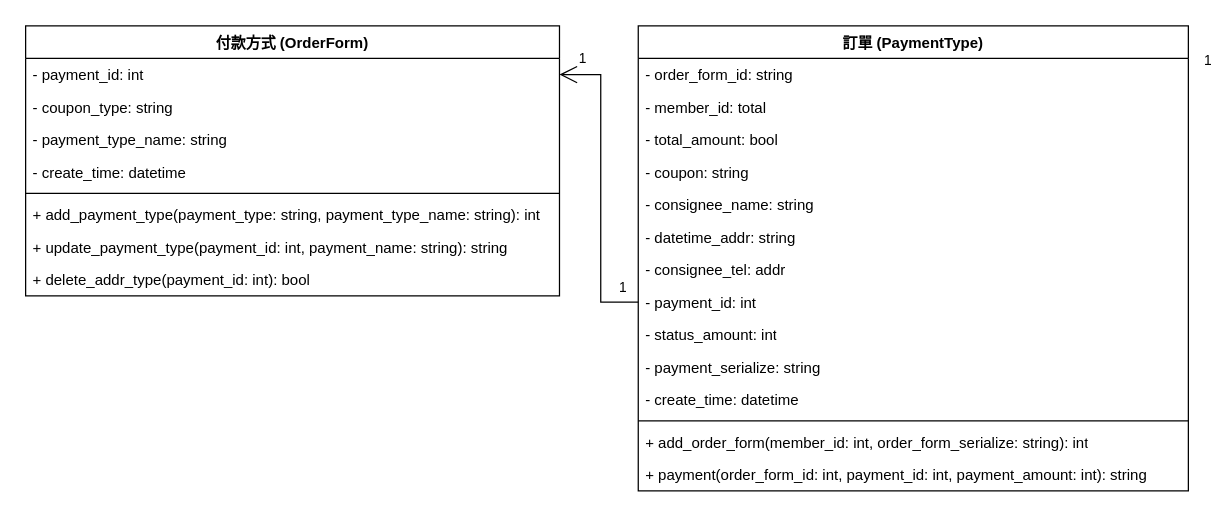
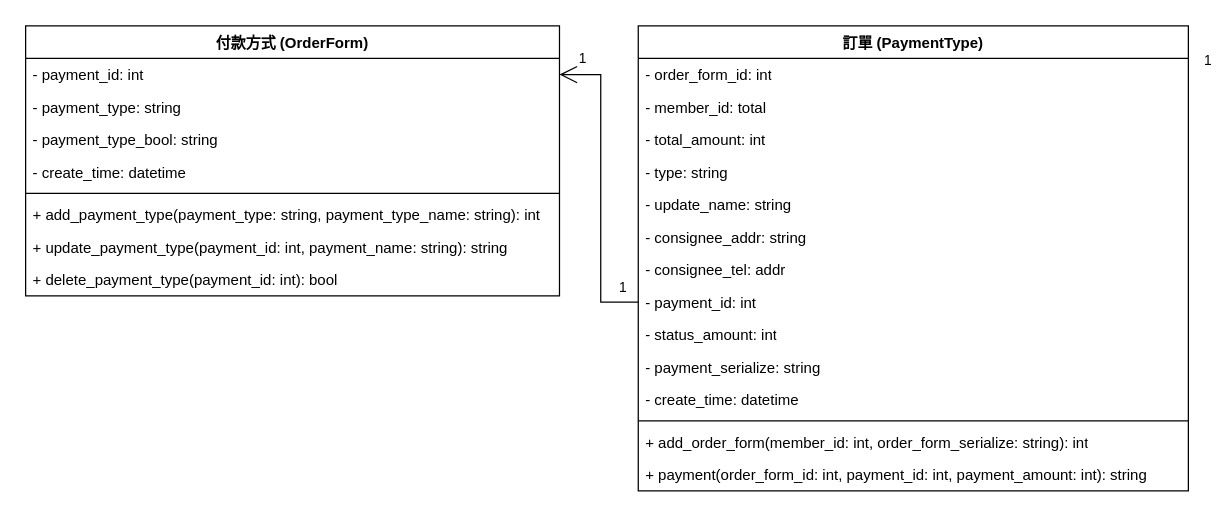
  <mxCell id="0" />
  <mxCell id="1" parent="0" />
  <mxCell id="2" value="訂單 (PaymentType)" style="swimlane;fontStyle=1;align=center;verticalAlign=top;childLayout=stackLayout;horizontal=1;startSize=26;horizontalStack=0;resizeParent=1;resizeParentMax=0;resizeLast=0;collapsible=1;marginBottom=0;whiteSpace=wrap;html=1;" vertex="1" parent="1"><mxGeometry x="510" y="20" width="440" height="372" as="geometry"><mxRectangle x="200" y="140" width="160" height="40" as="alternateBounds" /></mxGeometry></mxCell>
- <mxCell id="3" value="- order_form_id: string" style="text;strokeColor=none;fillColor=none;align=left;verticalAlign=top;spacingLeft=4;spacingRight=4;overflow=hidden;rotatable=0;points=[[0,0.5],[1,0.5]];portConstraint=eastwest;whiteSpace=wrap;html=1;" vertex="1" parent="2"><mxGeometry y="26" width="440" height="26" as="geometry" /></mxCell>
+ <mxCell id="3" value="- order_form_id: int" style="text;strokeColor=none;fillColor=none;align=left;verticalAlign=top;spacingLeft=4;spacingRight=4;overflow=hidden;rotatable=0;points=[[0,0.5],[1,0.5]];portConstraint=eastwest;whiteSpace=wrap;html=1;" vertex="1" parent="2"><mxGeometry y="26" width="440" height="26" as="geometry" /></mxCell>
  <mxCell id="4" value="- member_id: total" style="text;strokeColor=none;fillColor=none;align=left;verticalAlign=top;spacingLeft=4;spacingRight=4;overflow=hidden;rotatable=0;points=[[0,0.5],[1,0.5]];portConstraint=eastwest;whiteSpace=wrap;html=1;" vertex="1" parent="2"><mxGeometry y="52" width="440" height="26" as="geometry" /></mxCell>
- <mxCell id="5" value="- total_amount: bool" style="text;strokeColor=none;fillColor=none;align=left;verticalAlign=top;spacingLeft=4;spacingRight=4;overflow=hidden;rotatable=0;points=[[0,0.5],[1,0.5]];portConstraint=eastwest;whiteSpace=wrap;html=1;" vertex="1" parent="2"><mxGeometry y="78" width="440" height="26" as="geometry" /></mxCell>
- <mxCell id="6" value="- coupon: string" style="text;strokeColor=none;fillColor=none;align=left;verticalAlign=top;spacingLeft=4;spacingRight=4;overflow=hidden;rotatable=0;points=[[0,0.5],[1,0.5]];portConstraint=eastwest;whiteSpace=wrap;html=1;" vertex="1" parent="2"><mxGeometry y="104" width="440" height="26" as="geometry" /></mxCell>
- <mxCell id="7" value="- consignee_name: string" style="text;strokeColor=none;fillColor=none;align=left;verticalAlign=top;spacingLeft=4;spacingRight=4;overflow=hidden;rotatable=0;points=[[0,0.5],[1,0.5]];portConstraint=eastwest;whiteSpace=wrap;html=1;" vertex="1" parent="2"><mxGeometry y="130" width="440" height="26" as="geometry" /></mxCell>
- <mxCell id="8" value="- datetime_addr: string" style="text;strokeColor=none;fillColor=none;align=left;verticalAlign=top;spacingLeft=4;spacingRight=4;overflow=hidden;rotatable=0;points=[[0,0.5],[1,0.5]];portConstraint=eastwest;whiteSpace=wrap;html=1;" vertex="1" parent="2"><mxGeometry y="156" width="440" height="26" as="geometry" /></mxCell>
+ <mxCell id="5" value="- total_amount: int" style="text;strokeColor=none;fillColor=none;align=left;verticalAlign=top;spacingLeft=4;spacingRight=4;overflow=hidden;rotatable=0;points=[[0,0.5],[1,0.5]];portConstraint=eastwest;whiteSpace=wrap;html=1;" vertex="1" parent="2"><mxGeometry y="78" width="440" height="26" as="geometry" /></mxCell>
+ <mxCell id="6" value="- type: string" style="text;strokeColor=none;fillColor=none;align=left;verticalAlign=top;spacingLeft=4;spacingRight=4;overflow=hidden;rotatable=0;points=[[0,0.5],[1,0.5]];portConstraint=eastwest;whiteSpace=wrap;html=1;" vertex="1" parent="2"><mxGeometry y="104" width="440" height="26" as="geometry" /></mxCell>
+ <mxCell id="7" value="- update_name: string" style="text;strokeColor=none;fillColor=none;align=left;verticalAlign=top;spacingLeft=4;spacingRight=4;overflow=hidden;rotatable=0;points=[[0,0.5],[1,0.5]];portConstraint=eastwest;whiteSpace=wrap;html=1;" vertex="1" parent="2"><mxGeometry y="130" width="440" height="26" as="geometry" /></mxCell>
+ <mxCell id="8" value="- consignee_addr: string" style="text;strokeColor=none;fillColor=none;align=left;verticalAlign=top;spacingLeft=4;spacingRight=4;overflow=hidden;rotatable=0;points=[[0,0.5],[1,0.5]];portConstraint=eastwest;whiteSpace=wrap;html=1;" vertex="1" parent="2"><mxGeometry y="156" width="440" height="26" as="geometry" /></mxCell>
  <mxCell id="9" value="- consignee_tel: addr" style="text;strokeColor=none;fillColor=none;align=left;verticalAlign=top;spacingLeft=4;spacingRight=4;overflow=hidden;rotatable=0;points=[[0,0.5],[1,0.5]];portConstraint=eastwest;whiteSpace=wrap;html=1;" vertex="1" parent="2"><mxGeometry y="182" width="440" height="26" as="geometry" /></mxCell>
  <mxCell id="10" value="- payment_id: int" style="text;strokeColor=none;fillColor=none;align=left;verticalAlign=top;spacingLeft=4;spacingRight=4;overflow=hidden;rotatable=0;points=[[0,0.5],[1,0.5]];portConstraint=eastwest;whiteSpace=wrap;html=1;" vertex="1" parent="2"><mxGeometry y="208" width="440" height="26" as="geometry" /></mxCell>
  <mxCell id="11" value="- status_amount: int" style="text;strokeColor=none;fillColor=none;align=left;verticalAlign=top;spacingLeft=4;spacingRight=4;overflow=hidden;rotatable=0;points=[[0,0.5],[1,0.5]];portConstraint=eastwest;whiteSpace=wrap;html=1;" vertex="1" parent="2"><mxGeometry y="234" width="440" height="26" as="geometry" /></mxCell>
  <mxCell id="12" value="- payment_serialize: string" style="text;strokeColor=none;fillColor=none;align=left;verticalAlign=top;spacingLeft=4;spacingRight=4;overflow=hidden;rotatable=0;points=[[0,0.5],[1,0.5]];portConstraint=eastwest;whiteSpace=wrap;html=1;" vertex="1" parent="2"><mxGeometry y="260" width="440" height="26" as="geometry" /></mxCell>
  <mxCell id="13" value="- create_time: datetime" style="text;strokeColor=none;fillColor=none;align=left;verticalAlign=top;spacingLeft=4;spacingRight=4;overflow=hidden;rotatable=0;points=[[0,0.5],[1,0.5]];portConstraint=eastwest;whiteSpace=wrap;html=1;" vertex="1" parent="2"><mxGeometry y="286" width="440" height="26" as="geometry" /></mxCell>
  <mxCell id="14" value="" style="line;strokeWidth=1;fillColor=none;align=left;verticalAlign=middle;spacingTop=-1;spacingLeft=3;spacingRight=3;rotatable=0;labelPosition=right;points=[];portConstraint=eastwest;strokeColor=inherit;" vertex="1" parent="2"><mxGeometry y="312" width="440" height="8" as="geometry" /></mxCell>
  <mxCell id="15" value="+ add_order_form(member_id: int, order_form_serialize: string): int" style="text;strokeColor=none;fillColor=none;align=left;verticalAlign=top;spacingLeft=4;spacingRight=4;overflow=hidden;rotatable=0;points=[[0,0.5],[1,0.5]];portConstraint=eastwest;whiteSpace=wrap;html=1;" vertex="1" parent="2"><mxGeometry y="320" width="440" height="26" as="geometry" /></mxCell>
  <mxCell id="16" value="+ payment(order_form_id: int, payment_id: int, payment_amount: int): string" style="text;strokeColor=none;fillColor=none;align=left;verticalAlign=top;spacingLeft=4;spacingRight=4;overflow=hidden;rotatable=0;points=[[0,0.5],[1,0.5]];portConstraint=eastwest;whiteSpace=wrap;html=1;" vertex="1" parent="2"><mxGeometry y="346" width="440" height="26" as="geometry" /></mxCell>
  <mxCell id="17" value="1" style="edgeLabel;resizable=0;html=1;align=left;verticalAlign=bottom;" connectable="0" vertex="1" parent="1"><mxGeometry x="961" y="56" as="geometry" /></mxCell>
  <mxCell id="18" value="付款方式 (OrderForm)" style="swimlane;fontStyle=1;align=center;verticalAlign=top;childLayout=stackLayout;horizontal=1;startSize=26;horizontalStack=0;resizeParent=1;resizeParentMax=0;resizeLast=0;collapsible=1;marginBottom=0;whiteSpace=wrap;html=1;" vertex="1" parent="1"><mxGeometry x="20" y="20" width="427" height="216" as="geometry"><mxRectangle x="200" y="140" width="160" height="40" as="alternateBounds" /></mxGeometry></mxCell>
  <mxCell id="19" value="- payment_id: int" style="text;strokeColor=none;fillColor=none;align=left;verticalAlign=top;spacingLeft=4;spacingRight=4;overflow=hidden;rotatable=0;points=[[0,0.5],[1,0.5]];portConstraint=eastwest;whiteSpace=wrap;html=1;" vertex="1" parent="18"><mxGeometry y="26" width="427" height="26" as="geometry" /></mxCell>
- <mxCell id="20" value="- coupon_type: string" style="text;strokeColor=none;fillColor=none;align=left;verticalAlign=top;spacingLeft=4;spacingRight=4;overflow=hidden;rotatable=0;points=[[0,0.5],[1,0.5]];portConstraint=eastwest;whiteSpace=wrap;html=1;" vertex="1" parent="18"><mxGeometry y="52" width="427" height="26" as="geometry" /></mxCell>
- <mxCell id="21" value="- payment_type_name: string" style="text;strokeColor=none;fillColor=none;align=left;verticalAlign=top;spacingLeft=4;spacingRight=4;overflow=hidden;rotatable=0;points=[[0,0.5],[1,0.5]];portConstraint=eastwest;whiteSpace=wrap;html=1;" vertex="1" parent="18"><mxGeometry y="78" width="427" height="26" as="geometry" /></mxCell>
+ <mxCell id="20" value="- payment_type: string" style="text;strokeColor=none;fillColor=none;align=left;verticalAlign=top;spacingLeft=4;spacingRight=4;overflow=hidden;rotatable=0;points=[[0,0.5],[1,0.5]];portConstraint=eastwest;whiteSpace=wrap;html=1;" vertex="1" parent="18"><mxGeometry y="52" width="427" height="26" as="geometry" /></mxCell>
+ <mxCell id="21" value="- payment_type_bool: string" style="text;strokeColor=none;fillColor=none;align=left;verticalAlign=top;spacingLeft=4;spacingRight=4;overflow=hidden;rotatable=0;points=[[0,0.5],[1,0.5]];portConstraint=eastwest;whiteSpace=wrap;html=1;" vertex="1" parent="18"><mxGeometry y="78" width="427" height="26" as="geometry" /></mxCell>
  <mxCell id="22" value="- create_time: datetime" style="text;strokeColor=none;fillColor=none;align=left;verticalAlign=top;spacingLeft=4;spacingRight=4;overflow=hidden;rotatable=0;points=[[0,0.5],[1,0.5]];portConstraint=eastwest;whiteSpace=wrap;html=1;" vertex="1" parent="18"><mxGeometry y="104" width="427" height="26" as="geometry" /></mxCell>
  <mxCell id="23" value="" style="line;strokeWidth=1;fillColor=none;align=left;verticalAlign=middle;spacingTop=-1;spacingLeft=3;spacingRight=3;rotatable=0;labelPosition=right;points=[];portConstraint=eastwest;strokeColor=inherit;" vertex="1" parent="18"><mxGeometry y="130" width="427" height="8" as="geometry" /></mxCell>
  <mxCell id="24" value="+ add_payment_type(payment_type: string, payment_type_name: string): int" style="text;strokeColor=none;fillColor=none;align=left;verticalAlign=top;spacingLeft=4;spacingRight=4;overflow=hidden;rotatable=0;points=[[0,0.5],[1,0.5]];portConstraint=eastwest;whiteSpace=wrap;html=1;" vertex="1" parent="18"><mxGeometry y="138" width="427" height="26" as="geometry" /></mxCell>
  <mxCell id="25" value="+ update_payment_type(payment_id: int, payment_name: string): string" style="text;strokeColor=none;fillColor=none;align=left;verticalAlign=top;spacingLeft=4;spacingRight=4;overflow=hidden;rotatable=0;points=[[0,0.5],[1,0.5]];portConstraint=eastwest;whiteSpace=wrap;html=1;" vertex="1" parent="18"><mxGeometry y="164" width="427" height="26" as="geometry" /></mxCell>
- <mxCell id="26" value="+ delete_addr_type(payment_id: int): bool" style="text;strokeColor=none;fillColor=none;align=left;verticalAlign=top;spacingLeft=4;spacingRight=4;overflow=hidden;rotatable=0;points=[[0,0.5],[1,0.5]];portConstraint=eastwest;whiteSpace=wrap;html=1;" vertex="1" parent="18"><mxGeometry y="190" width="427" height="26" as="geometry" /></mxCell>
+ <mxCell id="26" value="+ delete_payment_type(payment_id: int): bool" style="text;strokeColor=none;fillColor=none;align=left;verticalAlign=top;spacingLeft=4;spacingRight=4;overflow=hidden;rotatable=0;points=[[0,0.5],[1,0.5]];portConstraint=eastwest;whiteSpace=wrap;html=1;" vertex="1" parent="18"><mxGeometry y="190" width="427" height="26" as="geometry" /></mxCell>
  <mxCell id="27" value="" style="endArrow=open;endFill=1;endSize=12;html=1;rounded=0;exitX=0;exitY=0.5;exitDx=0;exitDy=0;entryX=1;entryY=0.5;entryDx=0;entryDy=0;" edge="1" parent="1" source="10" target="19"><mxGeometry relative="1" as="geometry"><mxPoint x="510" y="160" as="sourcePoint" /><mxPoint x="435" y="140" as="targetPoint" /><Array as="points"><mxPoint y="241" x="480" /><mxPoint y="59" x="480" /></Array></mxGeometry></mxCell>
  <mxCell id="28" value="1" style="edgeLabel;resizable=0;html=1;align=left;verticalAlign=bottom;" connectable="0" vertex="1" parent="27"><mxGeometry x="-1" relative="1" as="geometry"><mxPoint x="-17" y="-4" as="offset" /></mxGeometry></mxCell>
  <mxCell id="29" value="1" style="edgeLabel;resizable=0;html=1;align=right;verticalAlign=bottom;" connectable="0" vertex="1" parent="27"><mxGeometry x="1" relative="1" as="geometry"><mxPoint x="22" y="-5" as="offset" /></mxGeometry></mxCell>
